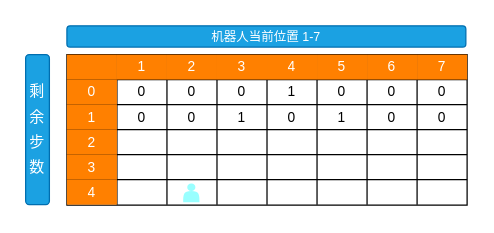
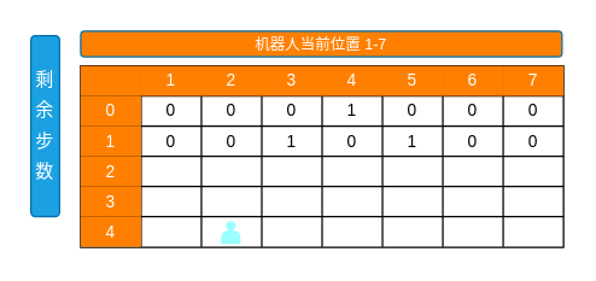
  <mxCell id="0" />
  <mxCell id="1" parent="0" />
  <mxCell id="2" value="" style="shape=table;html=1;whiteSpace=wrap;startSize=0;container=1;collapsible=0;childLayout=tableLayout;fontSize=11;" vertex="1" parent="1"><mxGeometry x="53" y="43" width="320" height="120.406" as="geometry" /></mxCell>
  <mxCell id="3" value="" style="shape=tableRow;horizontal=0;startSize=0;swimlaneHead=0;swimlaneBody=0;top=0;left=0;bottom=0;right=0;collapsible=0;dropTarget=0;fillColor=none;points=[[0,0.5],[1,0.5]];portConstraint=eastwest;fontSize=11;" vertex="1" parent="2"><mxGeometry width="320" height="20" as="geometry" /></mxCell>
  <mxCell id="4" style="shape=partialRectangle;html=1;whiteSpace=wrap;connectable=0;fillColor=#FF8000;top=0;left=0;bottom=0;right=0;overflow=hidden;fontSize=11;align=center;" vertex="1" parent="3"><mxGeometry width="40" height="20" as="geometry"><mxRectangle width="40" height="20" as="alternateBounds" /></mxGeometry></mxCell>
  <mxCell id="5" value="&lt;div style=&quot;font-size: 11px;&quot;&gt;1&lt;/div&gt;" style="shape=partialRectangle;html=1;whiteSpace=wrap;connectable=0;fillColor=#FF8000;top=0;left=0;bottom=0;right=0;overflow=hidden;fontSize=11;align=center;fontColor=#FFFFFF;strokeColor=#C73500;" vertex="1" parent="3"><mxGeometry x="40" width="40" height="20" as="geometry"><mxRectangle width="40" height="20" as="alternateBounds" /></mxGeometry></mxCell>
  <mxCell id="6" value="2" style="shape=partialRectangle;html=1;whiteSpace=wrap;connectable=0;fillColor=#FF8000;top=0;left=0;bottom=0;right=0;overflow=hidden;fontSize=11;fontColor=#FFFFFF;strokeColor=#C73500;" vertex="1" parent="3"><mxGeometry x="80" width="40" height="20" as="geometry"><mxRectangle width="40" height="20" as="alternateBounds" /></mxGeometry></mxCell>
  <mxCell id="7" value="3" style="shape=partialRectangle;html=1;whiteSpace=wrap;connectable=0;fillColor=#FF8000;top=0;left=0;bottom=0;right=0;overflow=hidden;fontSize=11;fontColor=#FFFFFF;strokeColor=#C73500;" vertex="1" parent="3"><mxGeometry x="120" width="40" height="20" as="geometry"><mxRectangle width="40" height="20" as="alternateBounds" /></mxGeometry></mxCell>
  <mxCell id="8" value="4" style="shape=partialRectangle;html=1;whiteSpace=wrap;connectable=0;fillColor=#FF8000;top=0;left=0;bottom=0;right=0;overflow=hidden;fontSize=11;fontColor=#FFFFFF;strokeColor=#C73500;" vertex="1" parent="3"><mxGeometry x="160" width="40" height="20" as="geometry"><mxRectangle width="40" height="20" as="alternateBounds" /></mxGeometry></mxCell>
  <mxCell id="9" value="5" style="shape=partialRectangle;html=1;whiteSpace=wrap;connectable=0;fillColor=#FF8000;top=0;left=0;bottom=0;right=0;overflow=hidden;fontSize=11;fontColor=#FFFFFF;strokeColor=#C73500;" vertex="1" parent="3"><mxGeometry x="200" width="40" height="20" as="geometry"><mxRectangle width="40" height="20" as="alternateBounds" /></mxGeometry></mxCell>
  <mxCell id="10" value="6" style="shape=partialRectangle;html=1;whiteSpace=wrap;connectable=0;fillColor=#FF8000;top=0;left=0;bottom=0;right=0;overflow=hidden;fontSize=11;fontColor=#FFFFFF;strokeColor=#C73500;" vertex="1" parent="3"><mxGeometry x="240" width="40" height="20" as="geometry"><mxRectangle width="40" height="20" as="alternateBounds" /></mxGeometry></mxCell>
  <mxCell id="11" value="7" style="shape=partialRectangle;html=1;whiteSpace=wrap;connectable=0;fillColor=#FF8000;top=0;left=0;bottom=0;right=0;overflow=hidden;fontSize=11;fontColor=#FFFFFF;strokeColor=#C73500;" vertex="1" parent="3"><mxGeometry x="280" width="40" height="20" as="geometry"><mxRectangle width="40" height="20" as="alternateBounds" /></mxGeometry></mxCell>
  <mxCell id="12" value="" style="shape=tableRow;horizontal=0;startSize=0;swimlaneHead=0;swimlaneBody=0;top=0;left=0;bottom=0;right=0;collapsible=0;dropTarget=0;fillColor=none;points=[[0,0.5],[1,0.5]];portConstraint=eastwest;fontSize=11;" vertex="1" parent="2"><mxGeometry y="20" width="320" height="20" as="geometry" /></mxCell>
  <mxCell id="13" value="0" style="shape=partialRectangle;html=1;whiteSpace=wrap;connectable=0;fillColor=#FF8000;top=0;left=0;bottom=0;right=0;overflow=hidden;fontSize=11;align=center;flipH=1;verticalAlign=middle;spacing=2;fontColor=#FFFFFF;strokeColor=#FF8000;" vertex="1" parent="12"><mxGeometry width="40" height="20" as="geometry"><mxRectangle width="40" height="20" as="alternateBounds" /></mxGeometry></mxCell>
  <mxCell id="14" value="&lt;div style=&quot;font-size: 11px;&quot;&gt;0&lt;/div&gt;" style="shape=partialRectangle;html=1;whiteSpace=wrap;connectable=0;fillColor=none;top=0;left=0;bottom=0;right=0;overflow=hidden;fontSize=11;align=center;" vertex="1" parent="12"><mxGeometry x="40" width="40" height="20" as="geometry"><mxRectangle width="40" height="20" as="alternateBounds" /></mxGeometry></mxCell>
  <mxCell id="15" value="0" style="shape=partialRectangle;html=1;whiteSpace=wrap;connectable=0;fillColor=none;top=0;left=0;bottom=0;right=0;overflow=hidden;fontSize=11;" vertex="1" parent="12"><mxGeometry x="80" width="40" height="20" as="geometry"><mxRectangle width="40" height="20" as="alternateBounds" /></mxGeometry></mxCell>
  <mxCell id="16" value="0" style="shape=partialRectangle;html=1;whiteSpace=wrap;connectable=0;fillColor=none;top=0;left=0;bottom=0;right=0;overflow=hidden;fontSize=11;" vertex="1" parent="12"><mxGeometry x="120" width="40" height="20" as="geometry"><mxRectangle width="40" height="20" as="alternateBounds" /></mxGeometry></mxCell>
  <mxCell id="17" value="1" style="shape=partialRectangle;html=1;whiteSpace=wrap;connectable=0;fillColor=none;top=0;left=0;bottom=0;right=0;overflow=hidden;fontSize=11;" vertex="1" parent="12"><mxGeometry x="160" width="40" height="20" as="geometry"><mxRectangle width="40" height="20" as="alternateBounds" /></mxGeometry></mxCell>
  <mxCell id="18" value="0" style="shape=partialRectangle;html=1;whiteSpace=wrap;connectable=0;fillColor=none;top=0;left=0;bottom=0;right=0;overflow=hidden;fontSize=11;" vertex="1" parent="12"><mxGeometry x="200" width="40" height="20" as="geometry"><mxRectangle width="40" height="20" as="alternateBounds" /></mxGeometry></mxCell>
  <mxCell id="19" value="0" style="shape=partialRectangle;html=1;whiteSpace=wrap;connectable=0;fillColor=none;top=0;left=0;bottom=0;right=0;overflow=hidden;fontSize=11;" vertex="1" parent="12"><mxGeometry x="240" width="40" height="20" as="geometry"><mxRectangle width="40" height="20" as="alternateBounds" /></mxGeometry></mxCell>
  <mxCell id="20" value="0" style="shape=partialRectangle;html=1;whiteSpace=wrap;connectable=0;fillColor=none;top=0;left=0;bottom=0;right=0;overflow=hidden;fontSize=11;" vertex="1" parent="12"><mxGeometry x="280" width="40" height="20" as="geometry"><mxRectangle width="40" height="20" as="alternateBounds" /></mxGeometry></mxCell>
  <mxCell id="21" value="" style="shape=tableRow;horizontal=0;startSize=0;swimlaneHead=0;swimlaneBody=0;top=0;left=0;bottom=0;right=0;collapsible=0;dropTarget=0;fillColor=none;points=[[0,0.5],[1,0.5]];portConstraint=eastwest;fontSize=11;" vertex="1" parent="2"><mxGeometry y="40" width="320" height="20" as="geometry" /></mxCell>
  <mxCell id="22" value="&lt;span style=&quot;font-size: 11px;&quot;&gt;1&lt;/span&gt;" style="shape=partialRectangle;html=1;whiteSpace=wrap;connectable=0;fillColor=#FF8000;top=0;left=0;bottom=0;right=0;overflow=hidden;fontSize=11;align=center;fontColor=#FFFFFF;strokeColor=#FF8000;" vertex="1" parent="21"><mxGeometry width="40" height="20" as="geometry"><mxRectangle width="40" height="20" as="alternateBounds" /></mxGeometry></mxCell>
  <mxCell id="23" value="&lt;div style=&quot;font-size: 11px;&quot;&gt;0&lt;/div&gt;" style="shape=partialRectangle;html=1;whiteSpace=wrap;connectable=0;fillColor=none;top=0;left=0;bottom=0;right=0;overflow=hidden;fontSize=11;align=center;" vertex="1" parent="21"><mxGeometry x="40" width="40" height="20" as="geometry"><mxRectangle width="40" height="20" as="alternateBounds" /></mxGeometry></mxCell>
  <mxCell id="24" value="0" style="shape=partialRectangle;html=1;whiteSpace=wrap;connectable=0;fillColor=none;top=0;left=0;bottom=0;right=0;overflow=hidden;fontSize=11;" vertex="1" parent="21"><mxGeometry x="80" width="40" height="20" as="geometry"><mxRectangle width="40" height="20" as="alternateBounds" /></mxGeometry></mxCell>
  <mxCell id="25" value="1" style="shape=partialRectangle;html=1;whiteSpace=wrap;connectable=0;fillColor=none;top=0;left=0;bottom=0;right=0;overflow=hidden;fontSize=11;" vertex="1" parent="21"><mxGeometry x="120" width="40" height="20" as="geometry"><mxRectangle width="40" height="20" as="alternateBounds" /></mxGeometry></mxCell>
  <mxCell id="26" value="0" style="shape=partialRectangle;html=1;whiteSpace=wrap;connectable=0;fillColor=none;top=0;left=0;bottom=0;right=0;overflow=hidden;fontSize=11;" vertex="1" parent="21"><mxGeometry x="160" width="40" height="20" as="geometry"><mxRectangle width="40" height="20" as="alternateBounds" /></mxGeometry></mxCell>
  <mxCell id="27" value="1" style="shape=partialRectangle;html=1;whiteSpace=wrap;connectable=0;fillColor=none;top=0;left=0;bottom=0;right=0;overflow=hidden;fontSize=11;" vertex="1" parent="21"><mxGeometry x="200" width="40" height="20" as="geometry"><mxRectangle width="40" height="20" as="alternateBounds" /></mxGeometry></mxCell>
  <mxCell id="28" value="0" style="shape=partialRectangle;html=1;whiteSpace=wrap;connectable=0;fillColor=none;top=0;left=0;bottom=0;right=0;overflow=hidden;fontSize=11;" vertex="1" parent="21"><mxGeometry x="240" width="40" height="20" as="geometry"><mxRectangle width="40" height="20" as="alternateBounds" /></mxGeometry></mxCell>
  <mxCell id="29" value="0" style="shape=partialRectangle;html=1;whiteSpace=wrap;connectable=0;fillColor=none;top=0;left=0;bottom=0;right=0;overflow=hidden;fontSize=11;" vertex="1" parent="21"><mxGeometry x="280" width="40" height="20" as="geometry"><mxRectangle width="40" height="20" as="alternateBounds" /></mxGeometry></mxCell>
  <mxCell id="30" value="" style="shape=tableRow;horizontal=0;startSize=0;swimlaneHead=0;swimlaneBody=0;top=0;left=0;bottom=0;right=0;collapsible=0;dropTarget=0;fillColor=none;points=[[0,0.5],[1,0.5]];portConstraint=eastwest;fontSize=11;" vertex="1" parent="2"><mxGeometry y="60" width="320" height="20" as="geometry" /></mxCell>
  <mxCell id="31" value="2" style="shape=partialRectangle;html=1;whiteSpace=wrap;connectable=0;fillColor=#FF8000;top=0;left=0;bottom=0;right=0;overflow=hidden;fontSize=11;align=center;fontColor=#FFFFFF;strokeColor=#FF8000;" vertex="1" parent="30"><mxGeometry width="40" height="20" as="geometry"><mxRectangle width="40" height="20" as="alternateBounds" /></mxGeometry></mxCell>
  <mxCell id="32" value="&lt;div style=&quot;font-size: 11px;&quot;&gt;&lt;br&gt;&lt;/div&gt;" style="shape=partialRectangle;html=1;whiteSpace=wrap;connectable=0;fillColor=none;top=0;left=0;bottom=0;right=0;overflow=hidden;fontSize=11;align=center;" vertex="1" parent="30"><mxGeometry x="40" width="40" height="20" as="geometry"><mxRectangle width="40" height="20" as="alternateBounds" /></mxGeometry></mxCell>
  <mxCell id="33" value="" style="shape=partialRectangle;html=1;whiteSpace=wrap;connectable=0;fillColor=none;top=0;left=0;bottom=0;right=0;overflow=hidden;fontSize=11;" vertex="1" parent="30"><mxGeometry x="80" width="40" height="20" as="geometry"><mxRectangle width="40" height="20" as="alternateBounds" /></mxGeometry></mxCell>
  <mxCell id="34" value="" style="shape=partialRectangle;html=1;whiteSpace=wrap;connectable=0;fillColor=none;top=0;left=0;bottom=0;right=0;overflow=hidden;fontSize=11;" vertex="1" parent="30"><mxGeometry x="120" width="40" height="20" as="geometry"><mxRectangle width="40" height="20" as="alternateBounds" /></mxGeometry></mxCell>
  <mxCell id="35" style="shape=partialRectangle;html=1;whiteSpace=wrap;connectable=0;fillColor=none;top=0;left=0;bottom=0;right=0;overflow=hidden;fontSize=11;" vertex="1" parent="30"><mxGeometry x="160" width="40" height="20" as="geometry"><mxRectangle width="40" height="20" as="alternateBounds" /></mxGeometry></mxCell>
  <mxCell id="36" style="shape=partialRectangle;html=1;whiteSpace=wrap;connectable=0;fillColor=none;top=0;left=0;bottom=0;right=0;overflow=hidden;fontSize=11;" vertex="1" parent="30"><mxGeometry x="200" width="40" height="20" as="geometry"><mxRectangle width="40" height="20" as="alternateBounds" /></mxGeometry></mxCell>
  <mxCell id="37" style="shape=partialRectangle;html=1;whiteSpace=wrap;connectable=0;fillColor=none;top=0;left=0;bottom=0;right=0;overflow=hidden;fontSize=11;" vertex="1" parent="30"><mxGeometry x="240" width="40" height="20" as="geometry"><mxRectangle width="40" height="20" as="alternateBounds" /></mxGeometry></mxCell>
  <mxCell id="38" style="shape=partialRectangle;html=1;whiteSpace=wrap;connectable=0;fillColor=none;top=0;left=0;bottom=0;right=0;overflow=hidden;fontSize=11;" vertex="1" parent="30"><mxGeometry x="280" width="40" height="20" as="geometry"><mxRectangle width="40" height="20" as="alternateBounds" /></mxGeometry></mxCell>
  <mxCell id="39" style="shape=tableRow;horizontal=0;startSize=0;swimlaneHead=0;swimlaneBody=0;top=0;left=0;bottom=0;right=0;collapsible=0;dropTarget=0;fillColor=none;points=[[0,0.5],[1,0.5]];portConstraint=eastwest;fontSize=11;" vertex="1" parent="2"><mxGeometry y="80" width="320" height="20" as="geometry" /></mxCell>
  <mxCell id="40" value="3" style="shape=partialRectangle;html=1;whiteSpace=wrap;connectable=0;fillColor=#FF8000;top=0;left=0;bottom=0;right=0;overflow=hidden;fontSize=11;align=center;fontColor=#FFFFFF;strokeColor=#FF8000;" vertex="1" parent="39"><mxGeometry width="40" height="20" as="geometry"><mxRectangle width="40" height="20" as="alternateBounds" /></mxGeometry></mxCell>
  <mxCell id="41" style="shape=partialRectangle;html=1;whiteSpace=wrap;connectable=0;fillColor=none;top=0;left=0;bottom=0;right=0;overflow=hidden;fontSize=11;align=center;" vertex="1" parent="39"><mxGeometry x="40" width="40" height="20" as="geometry"><mxRectangle width="40" height="20" as="alternateBounds" /></mxGeometry></mxCell>
  <mxCell id="42" style="shape=partialRectangle;html=1;whiteSpace=wrap;connectable=0;fillColor=none;top=0;left=0;bottom=0;right=0;overflow=hidden;fontSize=11;" vertex="1" parent="39"><mxGeometry x="80" width="40" height="20" as="geometry"><mxRectangle width="40" height="20" as="alternateBounds" /></mxGeometry></mxCell>
  <mxCell id="43" style="shape=partialRectangle;html=1;whiteSpace=wrap;connectable=0;fillColor=none;top=0;left=0;bottom=0;right=0;overflow=hidden;fontSize=11;" vertex="1" parent="39"><mxGeometry x="120" width="40" height="20" as="geometry"><mxRectangle width="40" height="20" as="alternateBounds" /></mxGeometry></mxCell>
  <mxCell id="44" style="shape=partialRectangle;html=1;whiteSpace=wrap;connectable=0;fillColor=none;top=0;left=0;bottom=0;right=0;overflow=hidden;fontSize=11;" vertex="1" parent="39"><mxGeometry x="160" width="40" height="20" as="geometry"><mxRectangle width="40" height="20" as="alternateBounds" /></mxGeometry></mxCell>
  <mxCell id="45" style="shape=partialRectangle;html=1;whiteSpace=wrap;connectable=0;fillColor=none;top=0;left=0;bottom=0;right=0;overflow=hidden;fontSize=11;" vertex="1" parent="39"><mxGeometry x="200" width="40" height="20" as="geometry"><mxRectangle width="40" height="20" as="alternateBounds" /></mxGeometry></mxCell>
  <mxCell id="46" style="shape=partialRectangle;html=1;whiteSpace=wrap;connectable=0;fillColor=none;top=0;left=0;bottom=0;right=0;overflow=hidden;fontSize=11;" vertex="1" parent="39"><mxGeometry x="240" width="40" height="20" as="geometry"><mxRectangle width="40" height="20" as="alternateBounds" /></mxGeometry></mxCell>
  <mxCell id="47" style="shape=partialRectangle;html=1;whiteSpace=wrap;connectable=0;fillColor=none;top=0;left=0;bottom=0;right=0;overflow=hidden;fontSize=11;" vertex="1" parent="39"><mxGeometry x="280" width="40" height="20" as="geometry"><mxRectangle width="40" height="20" as="alternateBounds" /></mxGeometry></mxCell>
  <mxCell id="48" style="shape=tableRow;horizontal=0;startSize=0;swimlaneHead=0;swimlaneBody=0;top=0;left=0;bottom=0;right=0;collapsible=0;dropTarget=0;fillColor=none;points=[[0,0.5],[1,0.5]];portConstraint=eastwest;fontSize=11;" vertex="1" parent="2"><mxGeometry y="100" width="320" height="20" as="geometry" /></mxCell>
  <mxCell id="49" value="4" style="shape=partialRectangle;html=1;whiteSpace=wrap;connectable=0;fillColor=#FF8000;top=0;left=0;bottom=0;right=0;overflow=hidden;fontSize=11;align=center;fontColor=#FFFFFF;strokeColor=#FF8000;" vertex="1" parent="48"><mxGeometry width="40" height="20" as="geometry"><mxRectangle width="40" height="20" as="alternateBounds" /></mxGeometry></mxCell>
  <mxCell id="50" style="shape=partialRectangle;html=1;whiteSpace=wrap;connectable=0;fillColor=none;top=0;left=0;bottom=0;right=0;overflow=hidden;fontSize=11;align=center;" vertex="1" parent="48"><mxGeometry x="40" width="40" height="20" as="geometry"><mxRectangle width="40" height="20" as="alternateBounds" /></mxGeometry></mxCell>
  <mxCell id="51" style="shape=partialRectangle;html=1;whiteSpace=wrap;connectable=0;fillColor=none;top=0;left=0;bottom=0;right=0;overflow=hidden;fontSize=11;" vertex="1" parent="48"><mxGeometry x="80" width="40" height="20" as="geometry"><mxRectangle width="40" height="20" as="alternateBounds" /></mxGeometry></mxCell>
  <mxCell id="52" style="shape=partialRectangle;html=1;whiteSpace=wrap;connectable=0;fillColor=none;top=0;left=0;bottom=0;right=0;overflow=hidden;fontSize=11;" vertex="1" parent="48"><mxGeometry x="120" width="40" height="20" as="geometry"><mxRectangle width="40" height="20" as="alternateBounds" /></mxGeometry></mxCell>
  <mxCell id="53" style="shape=partialRectangle;html=1;whiteSpace=wrap;connectable=0;fillColor=none;top=0;left=0;bottom=0;right=0;overflow=hidden;fontSize=11;" vertex="1" parent="48"><mxGeometry x="160" width="40" height="20" as="geometry"><mxRectangle width="40" height="20" as="alternateBounds" /></mxGeometry></mxCell>
  <mxCell id="54" style="shape=partialRectangle;html=1;whiteSpace=wrap;connectable=0;fillColor=none;top=0;left=0;bottom=0;right=0;overflow=hidden;fontSize=11;" vertex="1" parent="48"><mxGeometry x="200" width="40" height="20" as="geometry"><mxRectangle width="40" height="20" as="alternateBounds" /></mxGeometry></mxCell>
  <mxCell id="55" style="shape=partialRectangle;html=1;whiteSpace=wrap;connectable=0;fillColor=none;top=0;left=0;bottom=0;right=0;overflow=hidden;fontSize=11;" vertex="1" parent="48"><mxGeometry x="240" width="40" height="20" as="geometry"><mxRectangle width="40" height="20" as="alternateBounds" /></mxGeometry></mxCell>
  <mxCell id="56" style="shape=partialRectangle;html=1;whiteSpace=wrap;connectable=0;fillColor=none;top=0;left=0;bottom=0;right=0;overflow=hidden;fontSize=11;" vertex="1" parent="48"><mxGeometry x="280" width="40" height="20" as="geometry"><mxRectangle width="40" height="20" as="alternateBounds" /></mxGeometry></mxCell>
- <mxCell id="57" value="&lt;font size=&quot;1&quot; style=&quot;line-height: 0.8;&quot;&gt;机器人当前位置 1-7&lt;/font&gt;" style="rounded=1;whiteSpace=wrap;html=1;strokeColor=#006EAF;fontSize=12;fillColor=#1ba1e2;align=center;fontColor=#ffffff;" vertex="1" parent="1"><mxGeometry x="53" y="20" width="319" height="17" as="geometry" /></mxCell>
- <mxCell id="58" value="&lt;div style=&quot;font-family: Menlo, Monaco, &amp;quot;Courier New&amp;quot;, monospace; line-height: 20px;&quot;&gt;&lt;font style=&quot;font-size: 12px;&quot;&gt;剩余步数&lt;/font&gt;&lt;/div&gt;" style="rounded=1;whiteSpace=wrap;html=1;strokeColor=#006EAF;fontSize=12;fillColor=#1ba1e2;fontColor=#FFFFFF;" vertex="1" parent="1"><mxGeometry x="20" y="43" width="19" height="120" as="geometry" /></mxCell>
+ <mxCell id="57" value="&lt;font size=&quot;1&quot; style=&quot;line-height: 0.8;&quot;&gt;机器人当前位置 1-7&lt;/font&gt;" style="rounded=1;whiteSpace=wrap;html=1;strokeColor=#006EAF;fontSize=12;fillColor=#ff8000;align=center;fontColor=#ffffff;" vertex="1" parent="1"><mxGeometry x="53" y="20" width="319" height="17" as="geometry" /></mxCell>
+ <mxCell id="58" value="&lt;div style=&quot;font-family: Menlo, Monaco, &amp;quot;Courier New&amp;quot;, monospace; line-height: 20px;&quot;&gt;&lt;font style=&quot;font-size: 12px;&quot;&gt;剩余步数&lt;/font&gt;&lt;/div&gt;" style="rounded=1;whiteSpace=wrap;html=1;strokeColor=#006EAF;fontSize=12;fillColor=#1ba1e2;fontColor=#FFFFFF;" vertex="1" parent="1"><mxGeometry x="20" y="23" width="19" height="120" as="geometry" /></mxCell>
  <mxCell id="59" value="" style="shape=actor;whiteSpace=wrap;html=1;rounded=1;dashed=1;labelBackgroundColor=none;strokeColor=none;strokeWidth=2;fontSize=12;fontColor=#FFFFFF;fillColor=#99FFFF;gradientColor=none;" vertex="1" parent="1"><mxGeometry x="146" y="146" width="13" height="15" as="geometry" /></mxCell>
